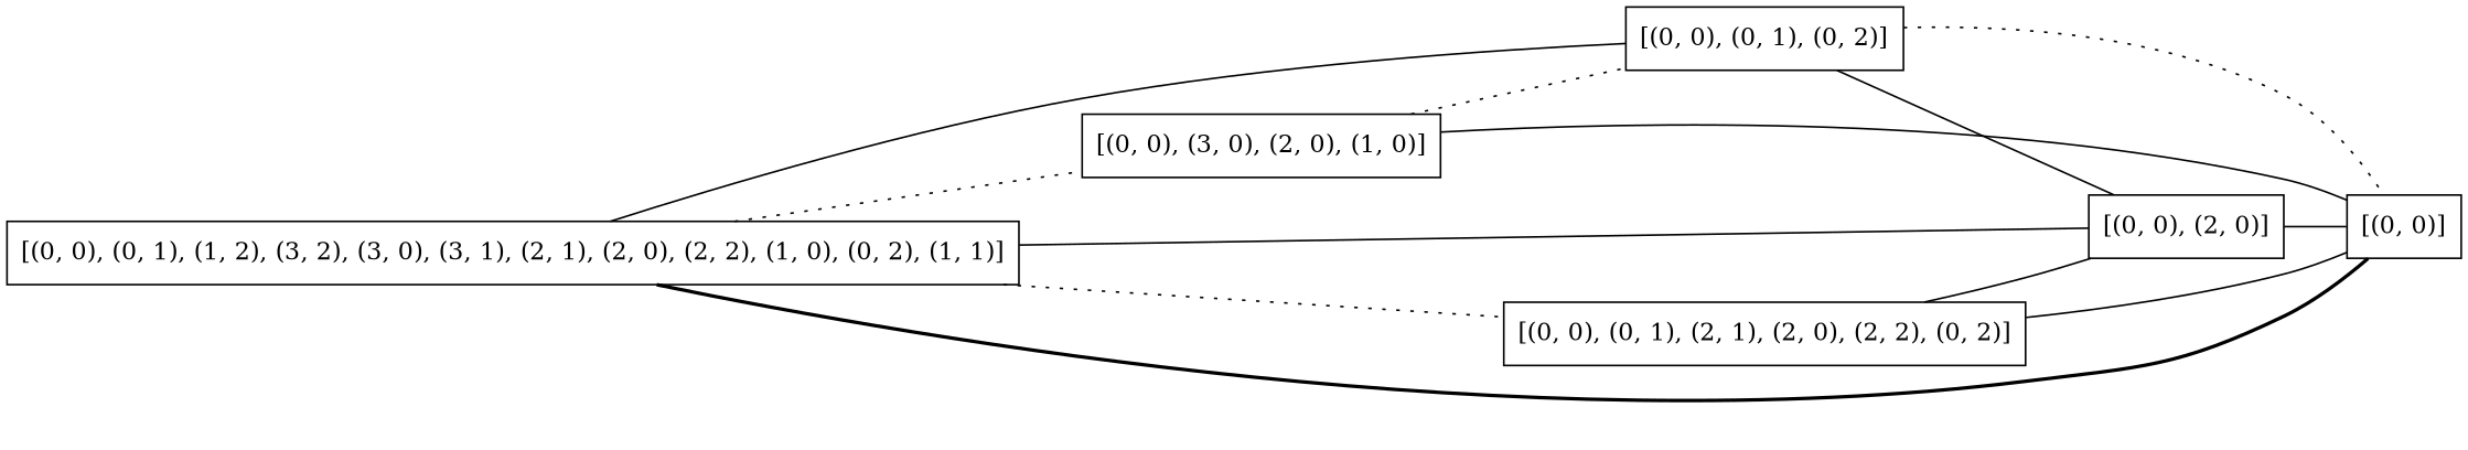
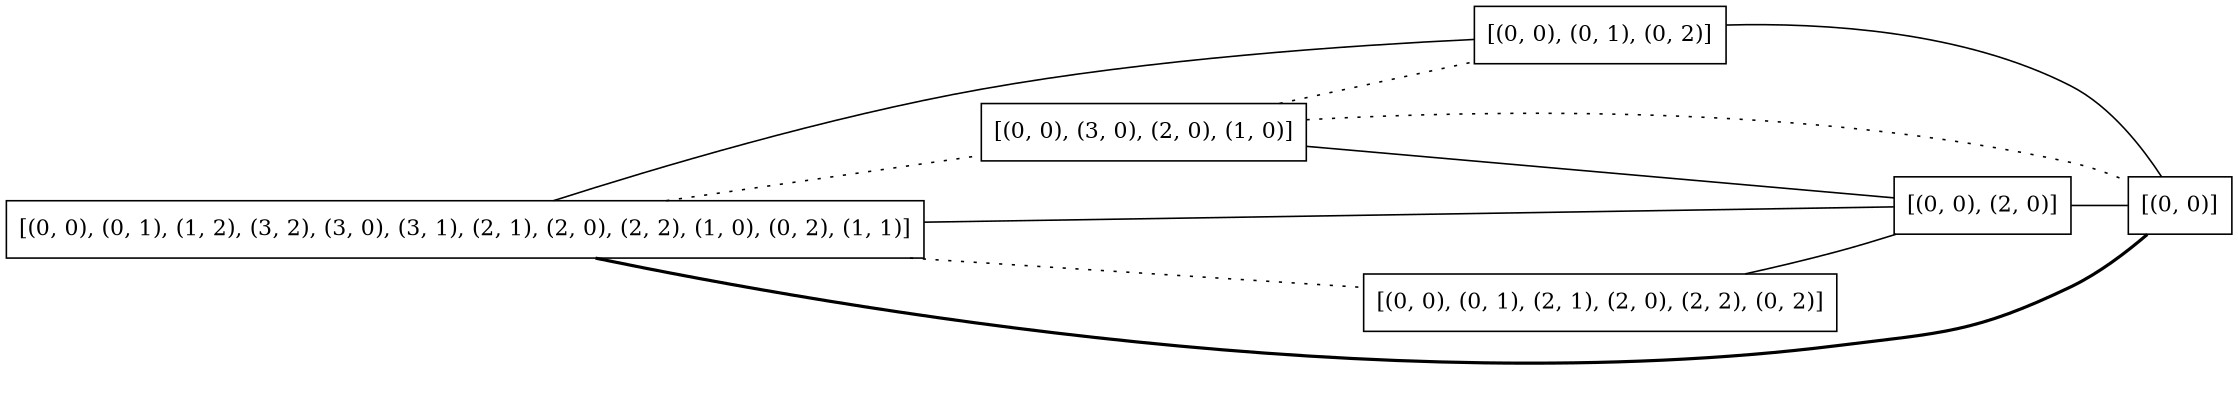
  graph {
    rankdir=LR
    node [shape=rectangle]
    edge [style=solid]
    "[(0, 0), (2, 0)]"
    "[(0, 0)]"
    "[(0, 0), (0, 1), (0, 2)]"
    "[(0, 0), (3, 0), (2, 0), (1, 0)]"
    "[(0, 0), (0, 1), (2, 1), (2, 0), (2, 2), (0, 2)]"
    "[(0, 0), (0, 1), (1, 2), (3, 2), (3, 0), (3, 1), (2, 1), (2, 0), (2, 2), (1, 0), (0, 2), (1, 1)]"
    "[(0, 0), (2, 0)]" -- "[(0, 0)]"
-   "[(0, 0), (0, 1), (0, 2)]" -- "[(0, 0)]" [style=dotted]
-   "[(0, 0), (0, 1), (0, 2)]" -- "[(0, 0), (2, 0)]"
-   "[(0, 0), (3, 0), (2, 0), (1, 0)]" -- "[(0, 0)]"
+   "[(0, 0), (0, 1), (0, 2)]" -- "[(0, 0)]"
+   "[(0, 0), (3, 0), (2, 0), (1, 0)]" -- "[(0, 0), (2, 0)]"
+   "[(0, 0), (3, 0), (2, 0), (1, 0)]" -- "[(0, 0)]" [style=dotted]
    "[(0, 0), (3, 0), (2, 0), (1, 0)]" -- "[(0, 0), (0, 1), (0, 2)]" [style=dotted]
    "[(0, 0), (0, 1), (2, 1), (2, 0), (2, 2), (0, 2)]" -- "[(0, 0), (2, 0)]"
-   "[(0, 0), (0, 1), (2, 1), (2, 0), (2, 2), (0, 2)]" -- "[(0, 0)]"
    "[(0, 0), (0, 1), (1, 2), (3, 2), (3, 0), (3, 1), (2, 1), (2, 0), (2, 2), (1, 0), (0, 2), (1, 1)]" -- "[(0, 0), (2, 0)]"
    "[(0, 0), (0, 1), (1, 2), (3, 2), (3, 0), (3, 1), (2, 1), (2, 0), (2, 2), (1, 0), (0, 2), (1, 1)]" -- "[(0, 0)]" [style=bold]
    "[(0, 0), (0, 1), (1, 2), (3, 2), (3, 0), (3, 1), (2, 1), (2, 0), (2, 2), (1, 0), (0, 2), (1, 1)]" -- "[(0, 0), (0, 1), (0, 2)]"
    "[(0, 0), (0, 1), (1, 2), (3, 2), (3, 0), (3, 1), (2, 1), (2, 0), (2, 2), (1, 0), (0, 2), (1, 1)]" -- "[(0, 0), (3, 0), (2, 0), (1, 0)]" [style=dotted]
    "[(0, 0), (0, 1), (1, 2), (3, 2), (3, 0), (3, 1), (2, 1), (2, 0), (2, 2), (1, 0), (0, 2), (1, 1)]" -- "[(0, 0), (0, 1), (2, 1), (2, 0), (2, 2), (0, 2)]" [style=dotted]
  }
